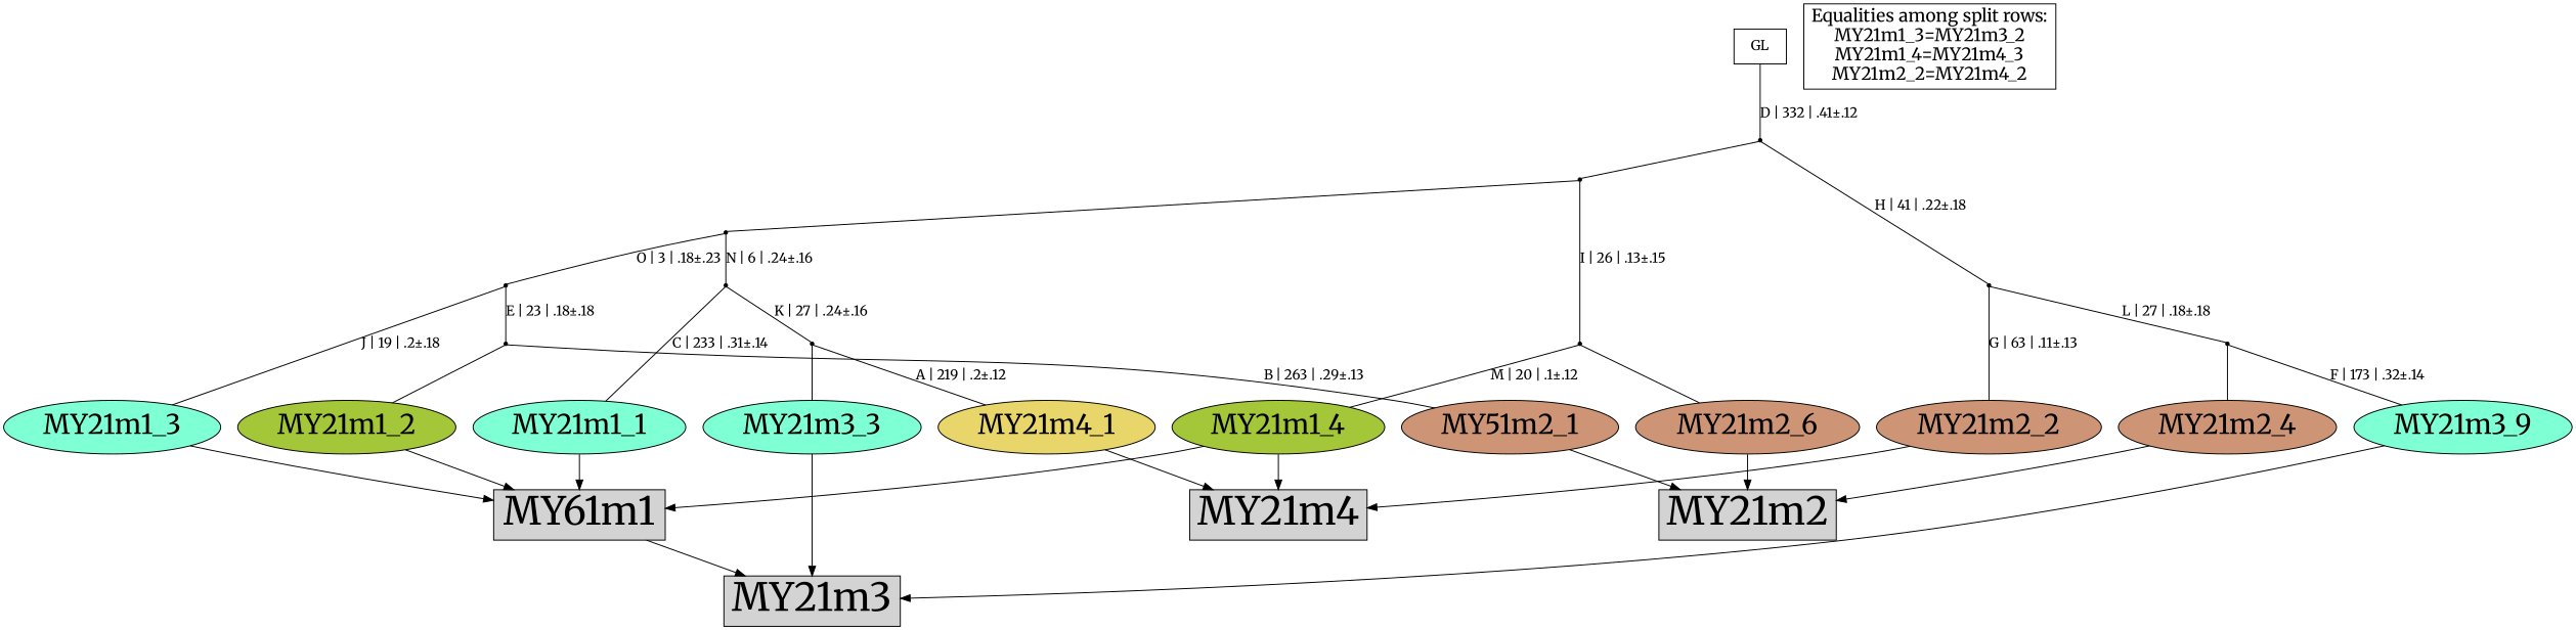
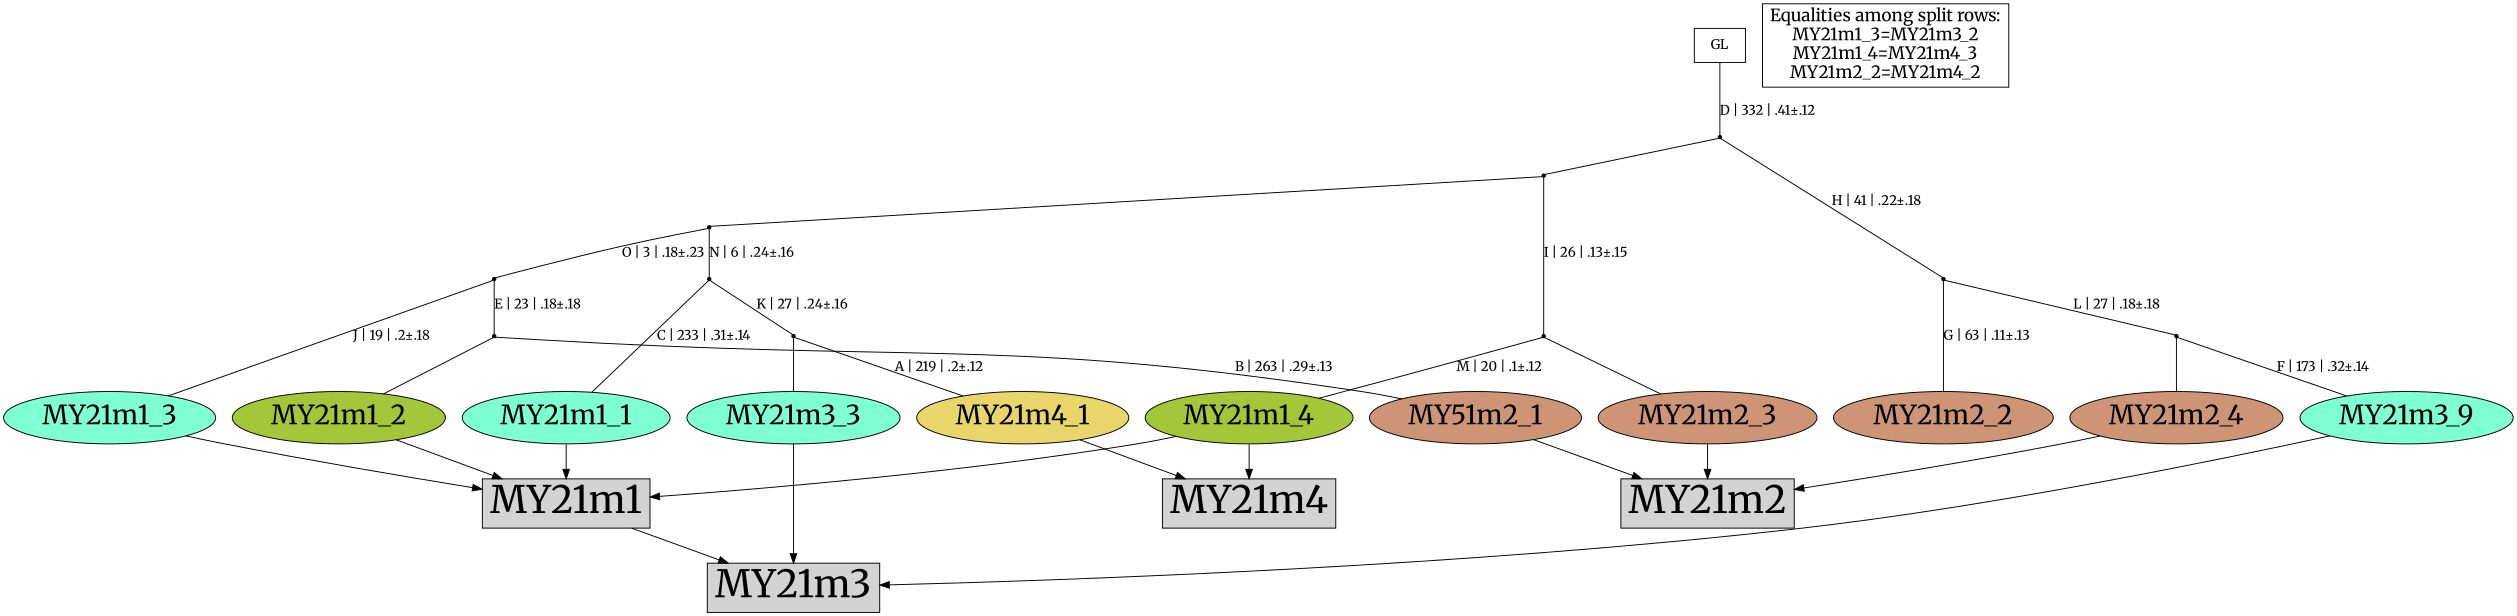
  digraph {
    fontname=Merriweather
    node [fillcolor=black fontname=Merriweather shape=oval style=filled]
    edge [arrowhead=none fontname=Merriweather]
    n1 [fillcolor="#7fffd4" fontsize=28 label=MY21m1_1]
    n2 [fillcolor="#a4c639" fontsize=28 label=MY21m1_2]
    n3 [fillcolor="#7fffd4" fontsize=28 label=MY21m1_3]
    n4 [fillcolor="#a4c639" fontsize=28 label=MY21m1_4]
    n5 [fillcolor="#cd9575" fontsize=28 label=MY51m2_1]
    n6 [fillcolor="#cd9575" fontsize=28 label=MY21m2_2]
-   n7 [fillcolor="#cd9575" fontsize=28 label=MY21m2_6]
+   n7 [fillcolor="#cd9575" fontsize=28 label=MY21m2_3]
    n8 [fillcolor="#cd9575" fontsize=28 label=MY21m2_4]
    n9 [fillcolor="#7fffd4" fontsize=28 label=MY21m3_9]
    n10 [fillcolor="#7fffd4" fontsize=28 label=MY21m3_3]
    n11 [fillcolor="#e9d66b" fontsize=28 label=MY21m4_1]
-   n12 [fontsize=40 label=MY61m1 shape=box fillcolor=""]
+   n12 [fontsize=40 label=MY21m1 shape=box fillcolor=""]
    n13 [fontsize=40 label=MY21m4 shape=box fillcolor=""]
    n14 [fontsize=40 label=MY21m2 shape=box fillcolor=""]
    n15 [fontsize=40 label=MY21m3 shape=box fillcolor=""]
    n16 [fontsize=18 label="Equalities among split rows:\nMY21m1_3=MY21m3_2\nMY21m1_4=MY21m4_3\nMY21m2_2=MY21m4_2\n" shape=box fillcolor="" style=""]
    Int1 [shape=point]
    Int2 [shape=point]
    Int3 [shape=point]
    Int4 [shape=point]
    Int5 [shape=point]
    Int6 [shape=point]
    Int7 [shape=point]
    Int8 [shape=point]
    Int9 [shape=point]
    Int10 [shape=point]
    n27 [fillcolor=white label=GL shape=box]
    subgraph sub_1 {
      rank=same
      n1
      n2
      n3
      n4
      n5
      n6
      n7
      n8
      n9
      n10
      n11
    }
    n1 -> n12 [arrowhead=normal]
    n2 -> n12 [arrowhead=normal]
    n3 -> n12 [arrowhead=normal]
    n4 -> n12 [arrowhead=normal]
    n4 -> n13 [arrowhead=normal]
    n5 -> n14 [arrowhead=normal]
-   n6 -> n13 [arrowhead=normal]
    n7 -> n14 [arrowhead=normal]
    n8 -> n14 [arrowhead=normal]
    n9 -> n15 [arrowhead=normal]
    n10 -> n15 [arrowhead=normal]
    n11 -> n13 [arrowhead=normal]
    n12 -> n15 [arrowhead=normal]
    Int1 -> n10
    Int1 -> n11 [label="A | 219 | .2±.12"]
    Int2 -> n8
    Int2 -> n9 [label="F | 173 | .32±.14"]
    Int3 -> n2
    Int3 -> n5 [label="B | 263 | .29±.13"]
    Int4 -> n6 [label="G | 63 | .11±.13"]
    Int4 -> Int2 [label="L | 27 | .18±.18"]
    Int5 -> n4 [label="M | 20 | .1±.12"]
    Int5 -> n7
    Int6 -> n3 [label="J | 19 | .2±.18"]
    Int6 -> Int3 [label="E | 23 | .18±.18"]
    Int7 -> n1 [label="C | 233 | .31±.14"]
    Int7 -> Int1 [label="K | 27 | .24±.16"]
    Int8 -> Int6 [label="O | 3 | .18±.23"]
    Int8 -> Int7 [label="N | 6 | .24±.16"]
    Int9 -> Int5 [label="I | 26 | .13±.15"]
    Int9 -> Int8
    Int10 -> Int4 [label="H | 41 | .22±.18"]
    Int10 -> Int9
    n27 -> Int10 [label="D | 332 | .41±.12"]
  }
